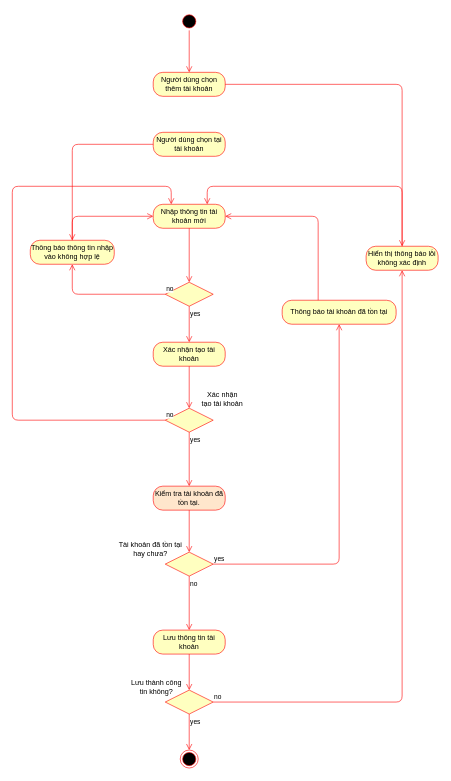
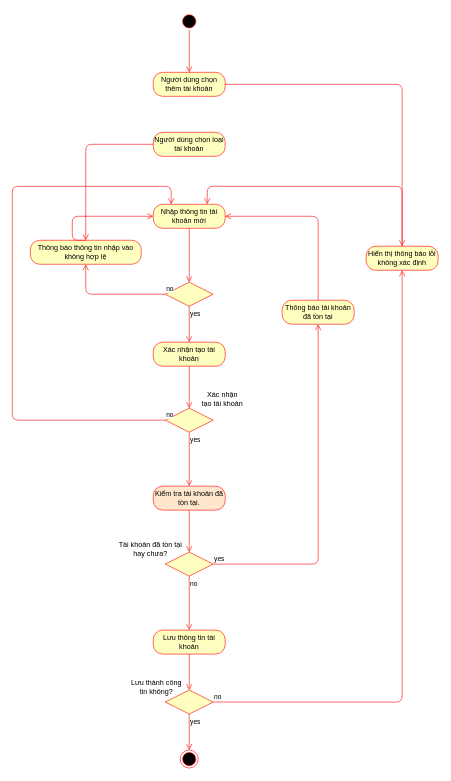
  <mxCell id="0" />
  <mxCell id="1" parent="0" />
  <mxCell id="2" value="" style="ellipse;html=1;shape=startState;fillColor=#000000;strokeColor=#ff0000;" vertex="1" parent="1"><mxGeometry x="300" y="20" width="30" height="30" as="geometry" /></mxCell>
  <mxCell id="3" value="" style="edgeStyle=orthogonalEdgeStyle;html=1;verticalAlign=bottom;endArrow=open;endSize=8;strokeColor=#ff0000;" edge="1" source="2" parent="1" target="4"><mxGeometry relative="1" as="geometry"><mxPoint x="315" y="240" as="targetPoint" /></mxGeometry></mxCell>
  <mxCell id="4" value="Người dùng chọn thêm tài khoản" style="rounded=1;whiteSpace=wrap;html=1;arcSize=40;fontColor=#000000;fillColor=#ffffc0;strokeColor=#ff0000;" vertex="1" parent="1"><mxGeometry x="255" y="120" width="120" height="40" as="geometry" /></mxCell>
  <mxCell id="5" value="" style="edgeStyle=orthogonalEdgeStyle;html=1;verticalAlign=bottom;endArrow=open;endSize=8;strokeColor=#ff0000;" edge="1" source="4" parent="1" target="29"><mxGeometry relative="1" as="geometry"><mxPoint x="314.72" y="335" as="targetPoint" /></mxGeometry></mxCell>
  <mxCell id="6" value="Nhập thông tin tài khoản mới" style="rounded=1;whiteSpace=wrap;html=1;arcSize=40;fontColor=#000000;fillColor=#ffffc0;strokeColor=#ff0000;" vertex="1" parent="1"><mxGeometry x="255" y="340" width="120" height="40" as="geometry" /></mxCell>
  <mxCell id="7" value="" style="edgeStyle=orthogonalEdgeStyle;html=1;verticalAlign=bottom;endArrow=open;endSize=8;strokeColor=#ff0000;entryX=0.5;entryY=0;entryDx=0;entryDy=0;" edge="1" source="6" parent="1" target="8"><mxGeometry relative="1" as="geometry"><mxPoint x="315" y="450" as="targetPoint" /></mxGeometry></mxCell>
  <mxCell id="8" value="" style="rhombus;whiteSpace=wrap;html=1;fillColor=#ffffc0;strokeColor=#ff0000;" vertex="1" parent="1"><mxGeometry x="275" y="470" width="80" height="40" as="geometry" /></mxCell>
  <mxCell id="9" value="no" style="edgeStyle=orthogonalEdgeStyle;html=1;align=left;verticalAlign=bottom;endArrow=open;endSize=8;strokeColor=#ff0000;entryX=0.5;entryY=1;entryDx=0;entryDy=0;" edge="1" source="8" parent="1" target="11"><mxGeometry x="-1" relative="1" as="geometry"><mxPoint x="110" y="470" as="targetPoint" /><mxPoint x="250" y="490" as="sourcePoint" /></mxGeometry></mxCell>
  <mxCell id="10" value="yes" style="edgeStyle=orthogonalEdgeStyle;html=1;align=left;verticalAlign=top;endArrow=open;endSize=8;strokeColor=#ff0000;" edge="1" source="8" parent="1" target="32"><mxGeometry x="-1" relative="1" as="geometry"><mxPoint x="315" y="590" as="targetPoint" /></mxGeometry></mxCell>
- <mxCell id="11" value="Thông báo thông tin nhập vào không hợp lệ" style="rounded=1;whiteSpace=wrap;html=1;arcSize=40;fontColor=#000000;fillColor=#ffffc0;strokeColor=#ff0000;" vertex="1" parent="1"><mxGeometry x="50" y="400" width="140" height="40" as="geometry" /></mxCell>
+ <mxCell id="11" value="Thông báo thông tin nhập vào không hợp lệ" style="rounded=1;whiteSpace=wrap;html=1;arcSize=40;fontColor=#000000;fillColor=#ffffc0;strokeColor=#ff0000;" vertex="1" parent="1"><mxGeometry x="50" y="400" width="185" height="40" as="geometry" /></mxCell>
  <mxCell id="12" value="" style="edgeStyle=orthogonalEdgeStyle;html=1;verticalAlign=bottom;endArrow=open;endSize=8;strokeColor=#ff0000;entryX=0;entryY=0.5;entryDx=0;entryDy=0;exitX=0.5;exitY=0;exitDx=0;exitDy=0;" edge="1" source="11" parent="1" target="6"><mxGeometry relative="1" as="geometry"><mxPoint x="90" y="440" as="targetPoint" /><Array as="points"><mxPoint x="120" y="360" /></Array></mxGeometry></mxCell>
- <mxCell id="13" value="Người dùng chọn tại tài khoản" style="rounded=1;whiteSpace=wrap;html=1;arcSize=40;fontColor=#000000;fillColor=#ffffc0;strokeColor=#ff0000;" vertex="1" parent="1"><mxGeometry x="255" y="220" width="120" height="40" as="geometry" /></mxCell>
+ <mxCell id="13" value="Người dùng chọn loại tài khoản" style="rounded=1;whiteSpace=wrap;html=1;arcSize=40;fontColor=#000000;fillColor=#ffffc0;strokeColor=#ff0000;" vertex="1" parent="1"><mxGeometry x="255" y="220" width="120" height="40" as="geometry" /></mxCell>
  <mxCell id="14" value="" style="edgeStyle=orthogonalEdgeStyle;html=1;verticalAlign=bottom;endArrow=open;endSize=8;strokeColor=#ff0000;" edge="1" source="13" parent="1" target="11"><mxGeometry relative="1" as="geometry"><mxPoint x="150" y="310" as="targetPoint" /></mxGeometry></mxCell>
  <mxCell id="15" value="Kiểm tra tài khoản đã tồn tại." style="rounded=1;whiteSpace=wrap;html=1;arcSize=40;fontColor=#000000;fillColor=#ffe6cc;strokeColor=#ff0000;" vertex="1" parent="1"><mxGeometry x="255" y="810" width="120" height="40" as="geometry" /></mxCell>
  <mxCell id="16" value="" style="edgeStyle=orthogonalEdgeStyle;html=1;verticalAlign=bottom;endArrow=open;endSize=8;strokeColor=#ff0000;" edge="1" source="15" parent="1" target="17"><mxGeometry relative="1" as="geometry"><mxPoint x="315" y="940" as="targetPoint" /></mxGeometry></mxCell>
  <mxCell id="17" value="" style="rhombus;whiteSpace=wrap;html=1;fillColor=#ffffc0;strokeColor=#ff0000;" vertex="1" parent="1"><mxGeometry x="275" y="920" width="80" height="40" as="geometry" /></mxCell>
  <mxCell id="18" value="yes" style="edgeStyle=orthogonalEdgeStyle;html=1;align=left;verticalAlign=bottom;endArrow=open;endSize=8;strokeColor=#ff0000;" edge="1" source="17" parent="1" target="21"><mxGeometry x="-1" relative="1" as="geometry"><mxPoint x="550" y="490" as="targetPoint" /></mxGeometry></mxCell>
  <mxCell id="19" value="no" style="edgeStyle=orthogonalEdgeStyle;html=1;align=left;verticalAlign=top;endArrow=open;endSize=8;strokeColor=#ff0000;" edge="1" source="17" parent="1" target="23"><mxGeometry x="-1" relative="1" as="geometry"><mxPoint x="315" y="1080" as="targetPoint" /></mxGeometry></mxCell>
  <mxCell id="20" value="Tài khoản đã tồn tại&lt;br&gt;hay chưa?" style="text;html=1;align=center;verticalAlign=middle;resizable=0;points=[];autosize=1;" vertex="1" parent="1"><mxGeometry x="190" y="900" width="120" height="30" as="geometry" /></mxCell>
- <mxCell id="21" value="Thông báo tài khoản đã tồn tại" style="rounded=1;whiteSpace=wrap;html=1;arcSize=40;fontColor=#000000;fillColor=#ffffc0;strokeColor=#ff0000;" vertex="1" parent="1"><mxGeometry x="470" y="500" width="190" height="40" as="geometry" /></mxCell>
+ <mxCell id="21" value="Thông báo tài khoản đã tồn tại" style="rounded=1;whiteSpace=wrap;html=1;arcSize=40;fontColor=#000000;fillColor=#ffffc0;strokeColor=#ff0000;" vertex="1" parent="1"><mxGeometry x="470" y="500" width="120" height="40" as="geometry" /></mxCell>
  <mxCell id="22" value="" style="edgeStyle=orthogonalEdgeStyle;html=1;verticalAlign=bottom;endArrow=open;endSize=8;strokeColor=#ff0000;entryX=1;entryY=0.5;entryDx=0;entryDy=0;" edge="1" source="21" parent="1" target="6"><mxGeometry relative="1" as="geometry"><mxPoint x="570" y="480" as="targetPoint" /><Array as="points"><mxPoint x="530" y="360" /></Array></mxGeometry></mxCell>
  <mxCell id="23" value="Lưu thông tin tài khoản" style="rounded=1;whiteSpace=wrap;html=1;arcSize=40;fontColor=#000000;fillColor=#ffffc0;strokeColor=#ff0000;" vertex="1" parent="1"><mxGeometry x="255" y="1050" width="120" height="40" as="geometry" /></mxCell>
  <mxCell id="24" value="" style="edgeStyle=orthogonalEdgeStyle;html=1;verticalAlign=bottom;endArrow=open;endSize=8;strokeColor=#ff0000;entryX=0.5;entryY=0;entryDx=0;entryDy=0;" edge="1" source="23" parent="1" target="25"><mxGeometry relative="1" as="geometry"><mxPoint x="315" y="1130" as="targetPoint" /></mxGeometry></mxCell>
  <mxCell id="25" value="" style="rhombus;whiteSpace=wrap;html=1;fillColor=#ffffc0;strokeColor=#ff0000;" vertex="1" parent="1"><mxGeometry x="275" y="1150" width="80" height="40" as="geometry" /></mxCell>
  <mxCell id="26" value="no" style="edgeStyle=orthogonalEdgeStyle;html=1;align=left;verticalAlign=bottom;endArrow=open;endSize=8;strokeColor=#ff0000;entryX=0.5;entryY=1;entryDx=0;entryDy=0;" edge="1" source="25" parent="1" target="29"><mxGeometry x="-1" relative="1" as="geometry"><mxPoint x="630" y="470" as="targetPoint" /></mxGeometry></mxCell>
  <mxCell id="27" value="yes" style="edgeStyle=orthogonalEdgeStyle;html=1;align=left;verticalAlign=top;endArrow=open;endSize=8;strokeColor=#ff0000;" edge="1" source="25" parent="1" target="31"><mxGeometry x="-1" relative="1" as="geometry"><mxPoint x="315" y="1260" as="targetPoint" /></mxGeometry></mxCell>
  <mxCell id="28" value="Lưu thành công&lt;br&gt;tin không?" style="text;html=1;align=center;verticalAlign=middle;resizable=0;points=[];autosize=1;" vertex="1" parent="1"><mxGeometry x="210" y="1130" width="100" height="30" as="geometry" /></mxCell>
  <mxCell id="29" value="Hiển thị thông báo lỗi không xác định" style="rounded=1;whiteSpace=wrap;html=1;arcSize=40;fontColor=#000000;fillColor=#ffffc0;strokeColor=#ff0000;" vertex="1" parent="1"><mxGeometry x="610" y="410" width="120" height="40" as="geometry" /></mxCell>
  <mxCell id="30" value="" style="edgeStyle=orthogonalEdgeStyle;html=1;verticalAlign=bottom;endArrow=open;endSize=8;strokeColor=#ff0000;entryX=0.75;entryY=0;entryDx=0;entryDy=0;exitX=0.5;exitY=0;exitDx=0;exitDy=0;" edge="1" source="29" parent="1" target="6"><mxGeometry relative="1" as="geometry"><mxPoint x="650" y="200" as="targetPoint" /><Array as="points"><mxPoint x="670" y="310" /><mxPoint x="345" y="310" /></Array></mxGeometry></mxCell>
  <mxCell id="31" value="" style="ellipse;html=1;shape=endState;fillColor=#000000;strokeColor=#ff0000;" vertex="1" parent="1"><mxGeometry x="300" y="1250" width="30" height="30" as="geometry" /></mxCell>
  <mxCell id="32" value="Xác nhận tạo tài khoản" style="rounded=1;whiteSpace=wrap;html=1;arcSize=40;fontColor=#000000;fillColor=#ffffc0;strokeColor=#ff0000;" vertex="1" parent="1"><mxGeometry x="255" y="570" width="120" height="40" as="geometry" /></mxCell>
  <mxCell id="33" value="" style="edgeStyle=orthogonalEdgeStyle;html=1;verticalAlign=bottom;endArrow=open;endSize=8;strokeColor=#ff0000;entryX=0.5;entryY=0;entryDx=0;entryDy=0;" edge="1" source="32" parent="1" target="34"><mxGeometry relative="1" as="geometry"><mxPoint x="315" y="650" as="targetPoint" /></mxGeometry></mxCell>
  <mxCell id="34" value="" style="rhombus;whiteSpace=wrap;html=1;fillColor=#ffffc0;strokeColor=#ff0000;" vertex="1" parent="1"><mxGeometry x="275" y="680" width="80" height="40" as="geometry" /></mxCell>
  <mxCell id="35" value="no" style="edgeStyle=orthogonalEdgeStyle;html=1;align=left;verticalAlign=bottom;endArrow=open;endSize=8;strokeColor=#ff0000;entryX=0.25;entryY=0;entryDx=0;entryDy=0;" edge="1" source="34" parent="1" target="6"><mxGeometry x="-1" relative="1" as="geometry"><mxPoint x="40" y="310" as="targetPoint" /><Array as="points"><mxPoint x="20" y="700" /><mxPoint x="20" y="310" /><mxPoint x="285" y="310" /></Array></mxGeometry></mxCell>
  <mxCell id="36" value="yes" style="edgeStyle=orthogonalEdgeStyle;html=1;align=left;verticalAlign=top;endArrow=open;endSize=8;strokeColor=#ff0000;entryX=0.5;entryY=0;entryDx=0;entryDy=0;" edge="1" source="34" parent="1" target="15"><mxGeometry x="-1" relative="1" as="geometry"><mxPoint x="295" y="780" as="targetPoint" /></mxGeometry></mxCell>
  <mxCell id="37" value="Xác nhận&lt;br&gt;tạo tài khoản" style="text;html=1;align=center;verticalAlign=middle;resizable=0;points=[];autosize=1;" vertex="1" parent="1"><mxGeometry x="330" y="650" width="80" height="30" as="geometry" /></mxCell>
